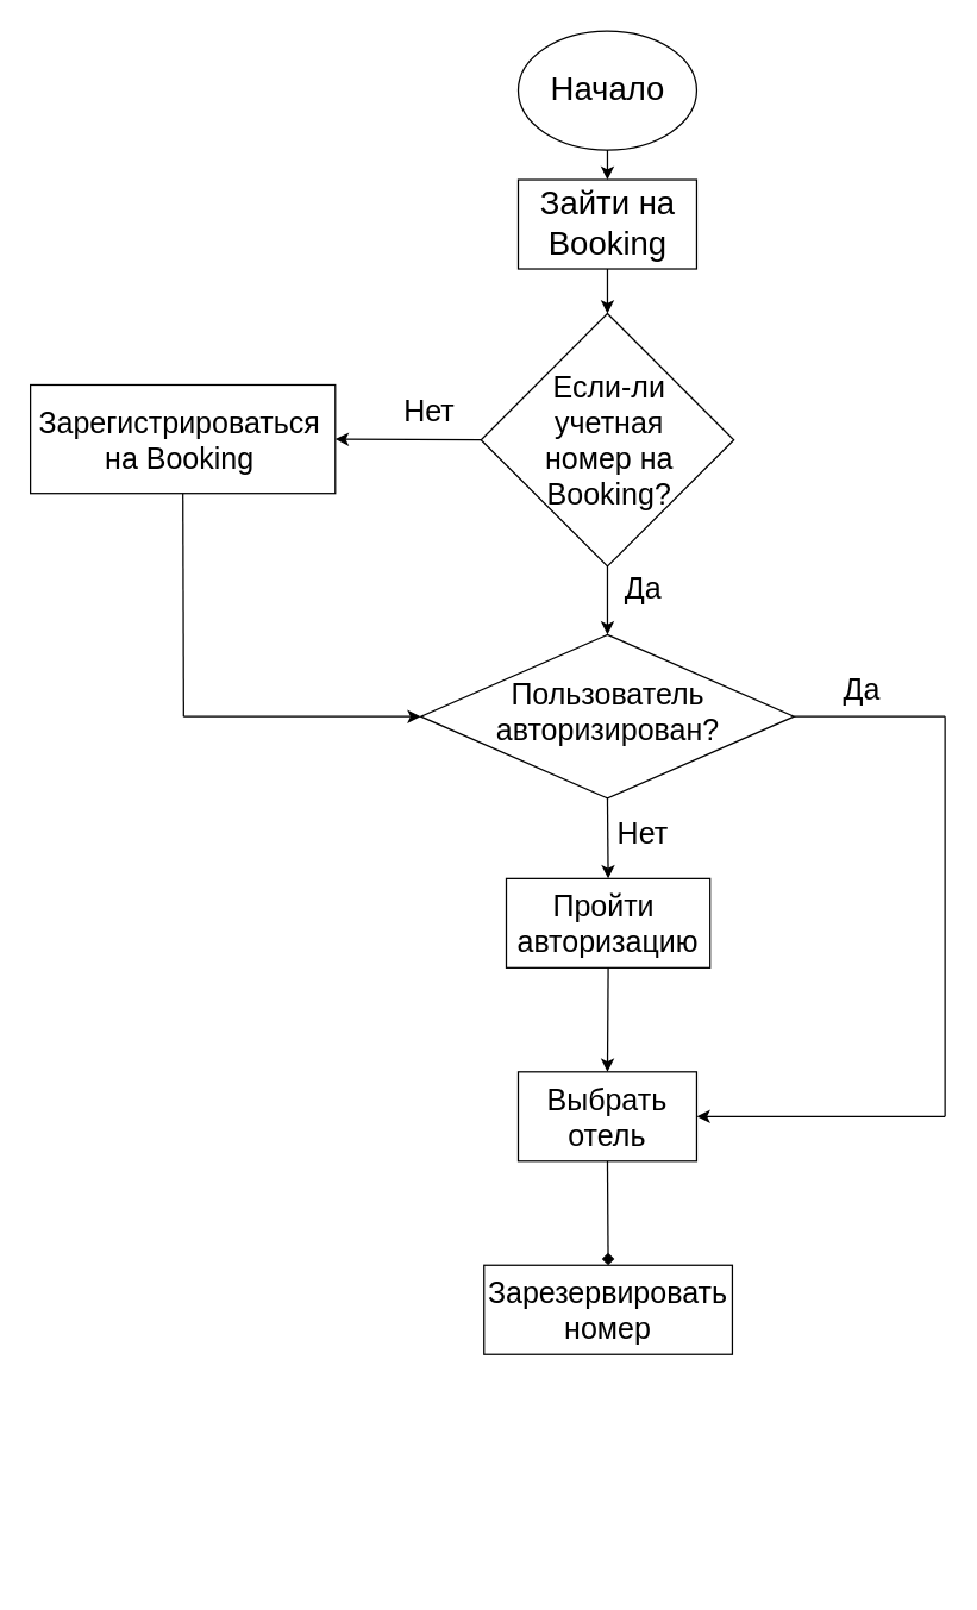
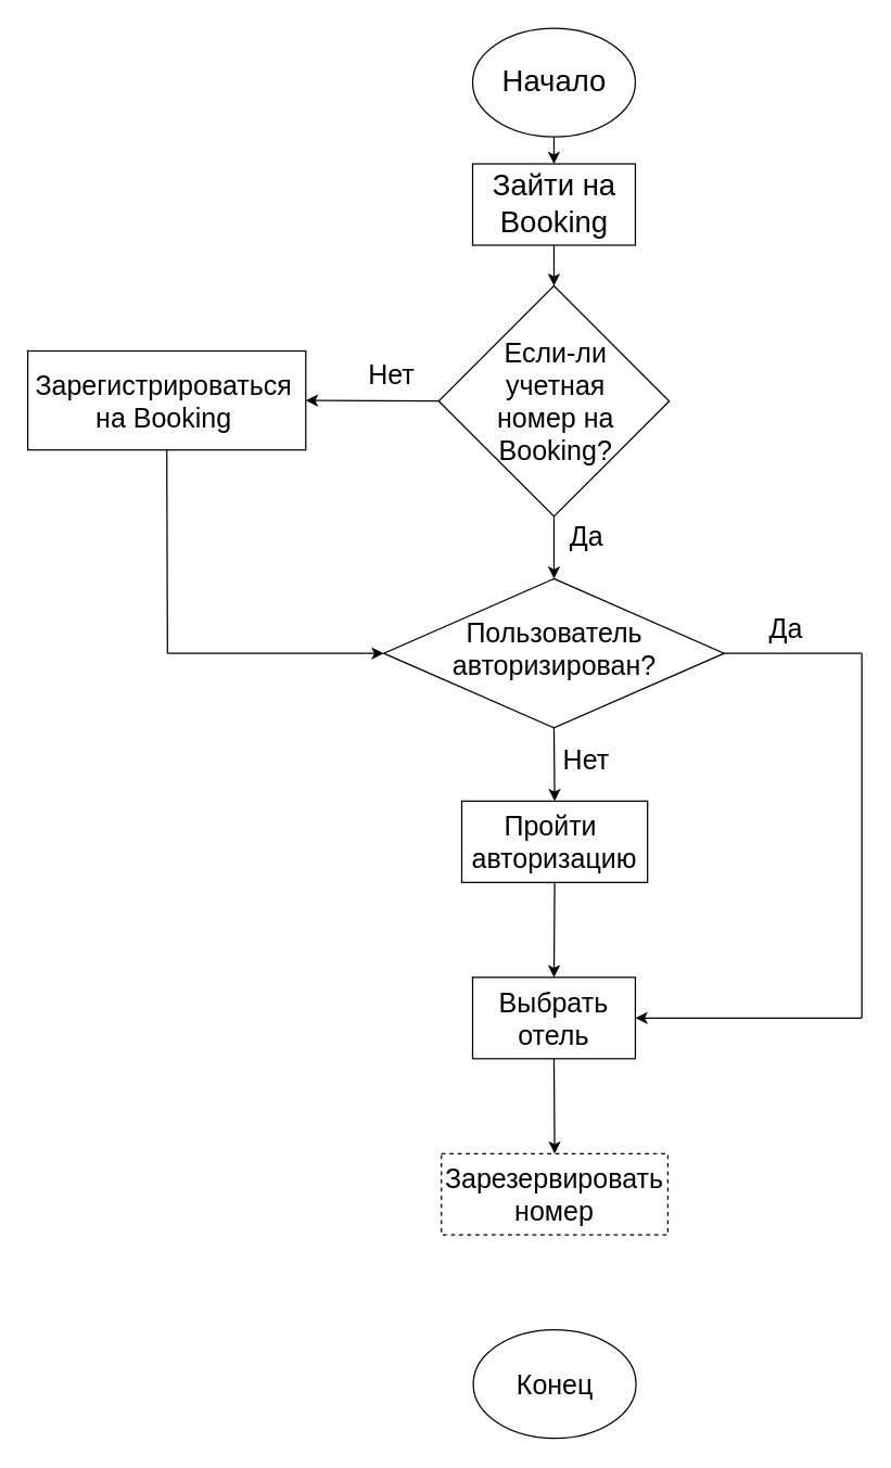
  <mxCell id="0" />
  <mxCell id="1" parent="0" />
  <mxCell id="2" value="" parent="1" style="ellipse;whiteSpace=wrap;html=1;" vertex="1"><mxGeometry as="geometry" height="80" width="120" y="20" x="348" /></mxCell>
  <mxCell id="3" value="" parent="1" style="rounded=0;whiteSpace=wrap;html=1;" vertex="1"><mxGeometry as="geometry" height="60" width="120" y="120" x="348" /></mxCell>
  <mxCell id="4" value="" parent="1" style="rhombus;whiteSpace=wrap;html=1;" vertex="1"><mxGeometry as="geometry" height="170" width="170" y="210" x="323" /></mxCell>
  <mxCell id="5" value="" parent="1" edge="1" target="3" source="2" style="endArrow=classic;html=1;exitX=0.5;exitY=1;exitDx=0;exitDy=0;entryX=0.5;entryY=0;entryDx=0;entryDy=0;"><mxGeometry as="geometry" relative="1" height="50" width="50"><mxPoint as="sourcePoint" y="350" x="345" /><mxPoint as="targetPoint" y="300" x="395" /></mxGeometry></mxCell>
  <mxCell id="6" value="Начало" parent="1" style="text;html=1;resizable=0;autosize=1;align=center;verticalAlign=middle;points=[];fillColor=none;strokeColor=none;rounded=0;strokeWidth=1;fontSize=22;" vertex="1"><mxGeometry as="geometry" height="20" width="60" y="50" x="378" /></mxCell>
  <mxCell id="7" value="Зайти на&lt;br&gt;Booking" parent="1" style="text;html=1;resizable=0;autosize=1;align=center;verticalAlign=middle;points=[];fillColor=none;strokeColor=none;rounded=0;fontSize=22;" vertex="1"><mxGeometry as="geometry" height="60" width="110" y="120" x="353" /></mxCell>
  <mxCell id="8" value="Если-ли&lt;br style=&quot;font-size: 20px;&quot;&gt;учетная&lt;br style=&quot;font-size: 20px;&quot;&gt;номер на&lt;br style=&quot;font-size: 20px;&quot;&gt;Booking?" parent="1" style="text;html=1;resizable=0;autosize=1;align=center;verticalAlign=middle;points=[];fillColor=none;strokeColor=none;rounded=0;fontSize=20;" vertex="1"><mxGeometry as="geometry" height="110" width="110" y="240" x="353.5" /></mxCell>
  <mxCell id="9" value="" parent="1" edge="1" target="4" source="7" style="endArrow=classic;html=1;fontSize=20;"><mxGeometry as="geometry" relative="1" height="50" width="50"><mxPoint as="sourcePoint" y="450" x="325" /><mxPoint as="targetPoint" y="400" x="375" /></mxGeometry></mxCell>
  <mxCell id="10" value="" parent="1" style="rounded=0;whiteSpace=wrap;html=1;strokeWidth=1;fontSize=20;" vertex="1"><mxGeometry as="geometry" height="73" width="205" y="258" x="20" /></mxCell>
  <mxCell id="11" value="" parent="1" style="rhombus;whiteSpace=wrap;html=1;strokeWidth=1;fontSize=20;" vertex="1"><mxGeometry as="geometry" height="110" width="251" y="426" x="282.5" /></mxCell>
  <mxCell id="12" value="Пройти&amp;nbsp;&lt;br&gt;авторизацию" parent="1" style="rounded=0;whiteSpace=wrap;html=1;strokeWidth=1;fontSize=20;" vertex="1"><mxGeometry as="geometry" height="60" width="137" y="590" x="340" /></mxCell>
  <mxCell id="13" value="Выбрать&lt;br&gt;отель" parent="1" style="rounded=0;whiteSpace=wrap;html=1;strokeWidth=1;fontSize=20;" vertex="1"><mxGeometry as="geometry" height="60" width="120" y="720" x="348" /></mxCell>
- <mxCell id="14" value="Зарезервировать&lt;br&gt;номер" parent="1" style="rounded=0;whiteSpace=wrap;html=1;strokeWidth=1;fontSize=20;" vertex="1"><mxGeometry as="geometry" height="60" width="167" y="850" x="325" /></mxCell>
+ <mxCell id="14" value="Зарезервировать&lt;br&gt;номер" parent="1" style="rounded=0;whiteSpace=wrap;html=1;strokeWidth=1;fontSize=20;dashed=1;" vertex="1"><mxGeometry as="geometry" height="60" width="167" y="850" x="325" /></mxCell>
+ <mxCell id="15" value="Конец" parent="1" style="ellipse;whiteSpace=wrap;html=1;strokeWidth=1;fontSize=20;" vertex="1"><mxGeometry as="geometry" height="80" width="120" y="980" x="348.5" /></mxCell>
  <mxCell id="16" value="" parent="1" edge="1" target="10" source="4" style="endArrow=classic;html=1;fontSize=20;exitX=0;exitY=0.5;exitDx=0;exitDy=0;entryX=1;entryY=0.5;entryDx=0;entryDy=0;"><mxGeometry as="geometry" relative="1" height="50" width="50"><mxPoint as="sourcePoint" y="1130" x="45" /><mxPoint as="targetPoint" y="530" x="215" /></mxGeometry></mxCell>
  <mxCell id="17" value="" parent="1" edge="1" target="11" source="4" style="endArrow=classic;html=1;fontSize=20;exitX=0.5;exitY=1;exitDx=0;exitDy=0;entryX=0.5;entryY=0;entryDx=0;entryDy=0;"><mxGeometry as="geometry" relative="1" height="50" width="50"><mxPoint as="sourcePoint" y="500" x="275" /><mxPoint as="targetPoint" y="590" x="255" /></mxGeometry></mxCell>
  <mxCell id="18" value="Зарегистрироваться&lt;br&gt;на Booking" parent="1" style="text;html=1;resizable=0;autosize=1;align=center;verticalAlign=middle;points=[];fillColor=none;strokeColor=none;rounded=0;fontSize=20;" vertex="1"><mxGeometry as="geometry" height="50" width="200" y="270" x="20" /></mxCell>
  <mxCell id="19" value="Пользователь&lt;br&gt;авторизирован?" parent="1" style="text;html=1;resizable=0;autosize=1;align=center;verticalAlign=middle;points=[];fillColor=none;strokeColor=none;rounded=0;fontSize=20;" vertex="1"><mxGeometry as="geometry" height="50" width="170" y="452" x="323" /></mxCell>
  <mxCell id="20" value="" parent="1" edge="1" target="12" source="11" style="endArrow=classic;html=1;fontSize=20;exitX=0.5;exitY=1;exitDx=0;exitDy=0;entryX=0.5;entryY=0;entryDx=0;entryDy=0;"><mxGeometry as="geometry" relative="1" height="50" width="50"><mxPoint as="sourcePoint" y="1130" x="25" /><mxPoint as="targetPoint" y="1080" x="75" /></mxGeometry></mxCell>
  <mxCell id="21" value="" parent="1" edge="1" target="13" source="12" style="endArrow=classic;html=1;fontSize=20;entryX=0.5;entryY=0;entryDx=0;entryDy=0;exitX=0.5;exitY=1;exitDx=0;exitDy=0;"><mxGeometry as="geometry" relative="1" height="50" width="50"><mxPoint as="sourcePoint" y="660" x="415" /><mxPoint as="targetPoint" y="1080" x="75" /></mxGeometry></mxCell>
  <mxCell id="22" value="" parent="1" edge="1" source="11" style="endArrow=none;html=1;fontSize=20;exitX=1;exitY=0.5;exitDx=0;exitDy=0;"><mxGeometry as="geometry" relative="1" height="50" width="50"><mxPoint as="sourcePoint" y="1130" x="25" /><mxPoint as="targetPoint" y="481" x="635" /></mxGeometry></mxCell>
  <mxCell id="23" value="" parent="1" edge="1" style="endArrow=none;html=1;fontSize=20;"><mxGeometry as="geometry" relative="1" height="50" width="50"><mxPoint as="sourcePoint" y="481" x="635" /><mxPoint as="targetPoint" y="750" x="635" /></mxGeometry></mxCell>
  <mxCell id="24" value="" parent="1" edge="1" target="13" style="endArrow=classic;html=1;fontSize=20;entryX=1;entryY=0.5;entryDx=0;entryDy=0;"><mxGeometry as="geometry" relative="1" height="50" width="50"><mxPoint as="sourcePoint" y="750" x="635" /><mxPoint as="targetPoint" y="750" x="475" /></mxGeometry></mxCell>
- <mxCell id="25" value="" parent="1" edge="1" target="14" source="13" style="endArrow=diamond;html=1;fontSize=20;exitX=0.5;exitY=1;exitDx=0;exitDy=0;entryX=0.5;entryY=0;entryDx=0;entryDy=0;"><mxGeometry as="geometry" relative="1" height="50" width="50"><mxPoint as="sourcePoint" y="1130" x="25" /><mxPoint as="targetPoint" y="1080" x="75" /></mxGeometry></mxCell>
+ <mxCell id="25" value="" parent="1" edge="1" target="14" source="13" style="endArrow=classic;html=1;fontSize=20;exitX=0.5;exitY=1;exitDx=0;exitDy=0;entryX=0.5;entryY=0;entryDx=0;entryDy=0;"><mxGeometry as="geometry" relative="1" height="50" width="50"><mxPoint as="sourcePoint" y="1130" x="25" /><mxPoint as="targetPoint" y="1080" x="75" /></mxGeometry></mxCell>
  <mxCell id="26" value="" parent="1" edge="1" source="10" style="endArrow=none;html=1;fontSize=20;exitX=0.5;exitY=1;exitDx=0;exitDy=0;"><mxGeometry as="geometry" relative="1" height="50" width="50"><mxPoint as="sourcePoint" y="350" x="123" /><mxPoint as="targetPoint" y="481" x="123" /></mxGeometry></mxCell>
  <mxCell id="27" value="Нет" parent="1" style="text;html=1;resizable=0;autosize=1;align=center;verticalAlign=middle;points=[];fillColor=none;strokeColor=none;rounded=0;fontSize=20;" vertex="1"><mxGeometry as="geometry" height="30" width="50" y="260" x="262.5" /></mxCell>
  <mxCell id="28" value="Да" parent="1" style="text;html=1;resizable=0;points=[];autosize=1;align=left;verticalAlign=top;spacingTop=-4;fontSize=20;" vertex="1"><mxGeometry as="geometry" height="30" width="40" y="380" x="418" /></mxCell>
  <mxCell id="29" value="" parent="1" edge="1" target="11" style="endArrow=classic;html=1;fontSize=20;entryX=0;entryY=0.5;entryDx=0;entryDy=0;"><mxGeometry as="geometry" relative="1" height="50" width="50"><mxPoint as="sourcePoint" y="481" x="123" /><mxPoint as="targetPoint" y="490" x="275" /></mxGeometry></mxCell>
  <mxCell id="30" value="Да" parent="1" style="text;html=1;resizable=0;points=[];autosize=1;align=left;verticalAlign=top;spacingTop=-4;fontSize=20;" vertex="1"><mxGeometry as="geometry" height="30" width="40" y="448" x="565" /></mxCell>
  <mxCell id="31" value="Нет" parent="1" style="text;html=1;resizable=0;points=[];autosize=1;align=left;verticalAlign=top;spacingTop=-4;fontSize=20;" vertex="1"><mxGeometry as="geometry" height="30" width="50" y="545" x="413" /></mxCell>
